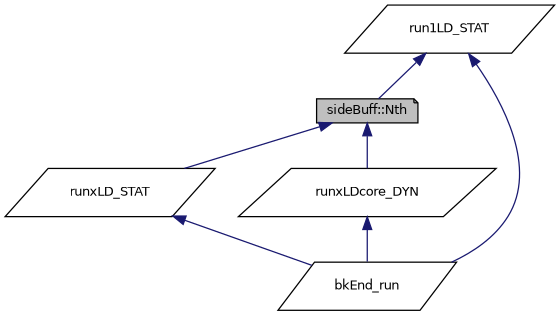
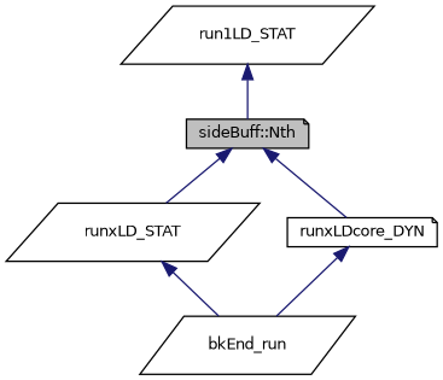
  digraph {
    rankdir=TB
    node [color=black fillcolor=white fontname=Helvetica fontsize=10 shape=parallelogram style=filled]
    edge [color=midnightblue dir=back fontname=Helvetica fontsize=10 labelfontname=Helvetica labelfontsize=10 style=solid]
    n1 [fillcolor=grey75 fontcolor=black height=0.2 label="sideBuff::Nth" shape=note width=0.4]
    n2 [height=0.2 label=runxLD_STAT width=0.4]
-   n3 [height=0.2 label=runxLDcore_DYN width=0.4]
+   n3 [height=0.2 label=runxLDcore_DYN shape=note width=0.4]
    n4 [height=0.2 label=run1LD_STAT width=0.4]
    n5 [height=0.2 label=bkEnd_run width=0.4]
    n1 -> n2
    n1 -> n3
    n2 -> n5
    n3 -> n5
    n4 -> n1
-   n4 -> n5
  }
